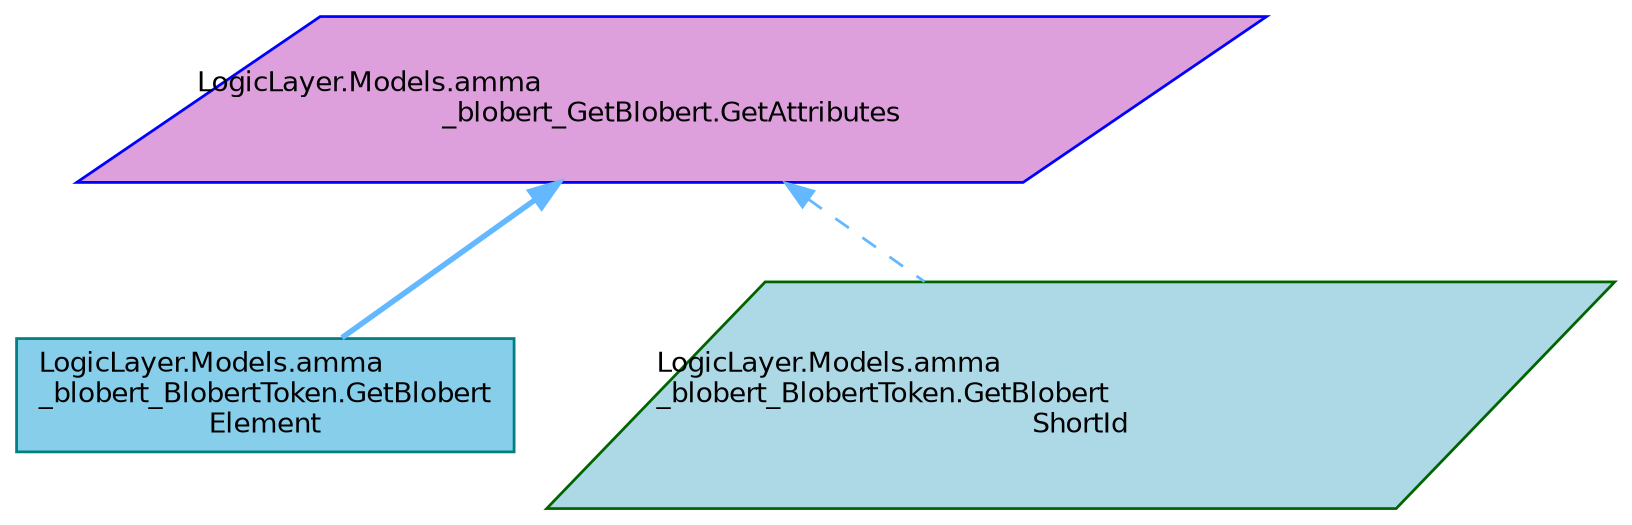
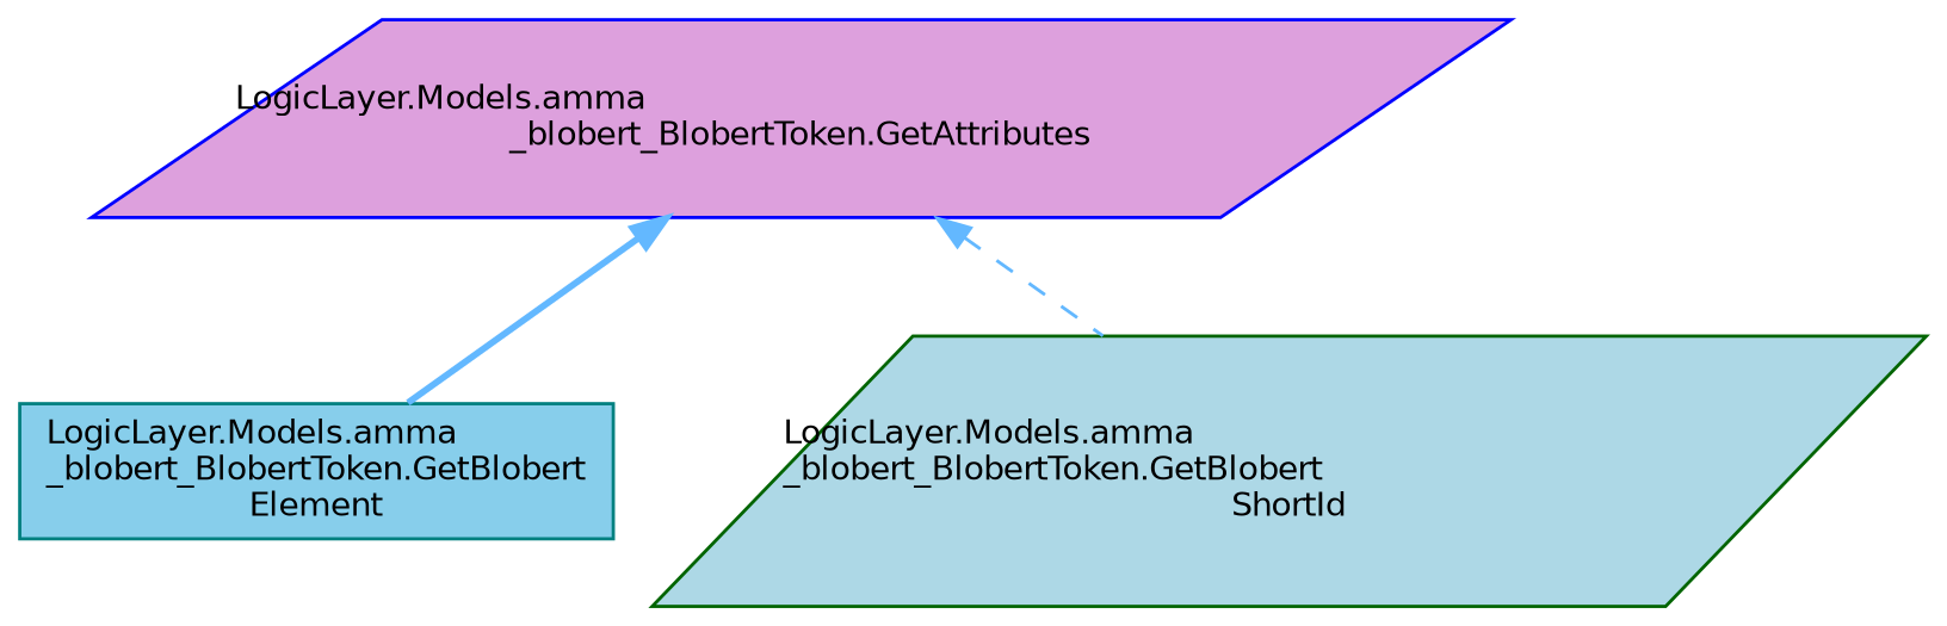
  digraph {
    rankdir=TB
    node [fontname=Helvetica fontsize=10 shape=parallelogram style=filled]
    edge [color=steelblue1 dir=back fontname=Helvetica fontsize=10 labelfontname=Helvetica labelfontsize=10]
-   n1 [color=blue fillcolor=plum fontcolor=black height=0.2 label="LogicLayer.Models.amma\l_blobert_GetBlobert.GetAttributes" width=0.4]
+   n1 [color=blue fillcolor=plum fontcolor=black height=0.2 label="LogicLayer.Models.amma\l_blobert_BlobertToken.GetAttributes" width=0.4]
    n2 [color=teal fillcolor=skyblue height=0.2 label="LogicLayer.Models.amma\l_blobert_BlobertToken.GetBlobert\lElement" shape=box width=0.4]
    n3 [color=darkgreen fillcolor=lightblue height=0.2 label="LogicLayer.Models.amma\l_blobert_BlobertToken.GetBlobert\lShortId" width=0.4]
    n1 -> n2 [style=bold]
    n1 -> n3 [style=dashed]
  }
